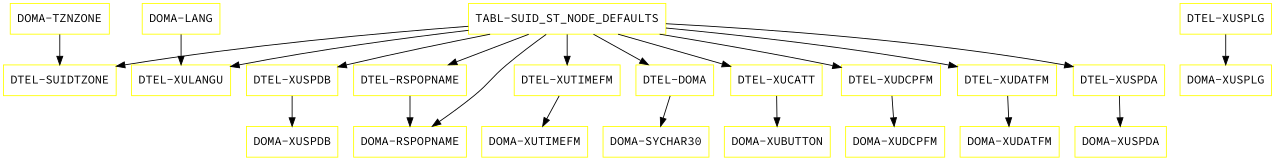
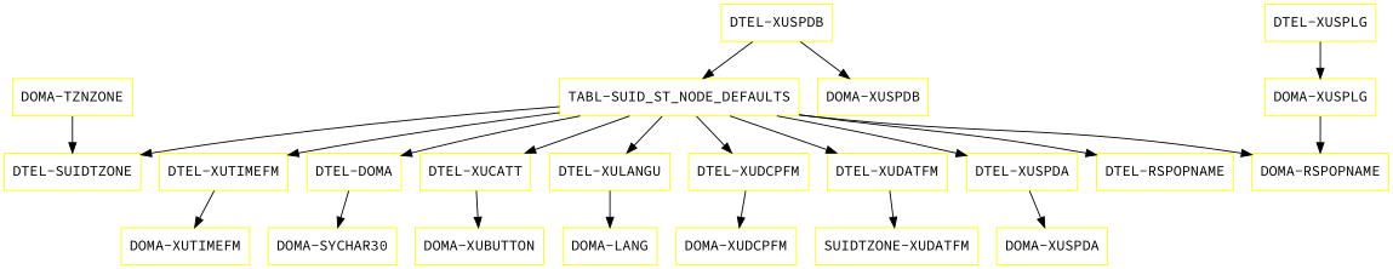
  digraph {
    fontname="Source Code Pro"
    node [color=yellow fontname="Source Code Pro" shape=box]
    edge [fontname="Source Code Pro"]
    "TABL-SUID_ST_NODE_DEFAULTS"
    "DTEL-XUTIMEFM"
    "DTEL-SUIDTZONE"
    n4 [label="DTEL-DOMA"]
    "DTEL-XUCATT"
    "DTEL-XULANGU"
    "DTEL-XUDCPFM"
    "DTEL-XUDATFM"
    "DTEL-XUSPDA"
    "DTEL-XUSPDB"
    "DTEL-RSPOPNAME"
    "DOMA-RSPOPNAME"
    "DOMA-XUTIMEFM"
    "DOMA-SYCHAR30"
    "DOMA-XUBUTTON"
    "DOMA-LANG"
    "DOMA-XUDCPFM"
-   "DOMA-XUDATFM"
+   "DOMA-XUDATFM" [label="SUIDTZONE-XUDATFM"]
    "DOMA-XUSPDA"
    "DOMA-XUSPDB"
    "DTEL-XUSPLG"
    "DOMA-XUSPLG"
    "DOMA-TZNZONE"
    "TABL-SUID_ST_NODE_DEFAULTS" -> "DTEL-XUTIMEFM"
    "TABL-SUID_ST_NODE_DEFAULTS" -> "DTEL-SUIDTZONE"
    "TABL-SUID_ST_NODE_DEFAULTS" -> n4
    "TABL-SUID_ST_NODE_DEFAULTS" -> "DTEL-XUCATT"
    "TABL-SUID_ST_NODE_DEFAULTS" -> "DTEL-XULANGU"
    "TABL-SUID_ST_NODE_DEFAULTS" -> "DTEL-XUDCPFM"
    "TABL-SUID_ST_NODE_DEFAULTS" -> "DTEL-XUDATFM"
    "TABL-SUID_ST_NODE_DEFAULTS" -> "DTEL-XUSPDA"
-   "TABL-SUID_ST_NODE_DEFAULTS" -> "DTEL-XUSPDB"
+   "DTEL-XUSPDB" -> "TABL-SUID_ST_NODE_DEFAULTS"
    "TABL-SUID_ST_NODE_DEFAULTS" -> "DTEL-RSPOPNAME"
    "TABL-SUID_ST_NODE_DEFAULTS" -> "DOMA-RSPOPNAME"
    "DTEL-XUTIMEFM" -> "DOMA-XUTIMEFM"
    n4 -> "DOMA-SYCHAR30"
    "DTEL-XUCATT" -> "DOMA-XUBUTTON"
-   "DOMA-LANG" -> "DTEL-XULANGU"
+   "DTEL-XULANGU" -> "DOMA-LANG"
    "DTEL-XUDCPFM" -> "DOMA-XUDCPFM"
    "DTEL-XUDATFM" -> "DOMA-XUDATFM"
    "DTEL-XUSPDA" -> "DOMA-XUSPDA"
    "DTEL-XUSPDB" -> "DOMA-XUSPDB"
-   "DTEL-RSPOPNAME" -> "DOMA-RSPOPNAME"
+   "DOMA-XUSPLG" -> "DOMA-RSPOPNAME"
    "DTEL-XUSPLG" -> "DOMA-XUSPLG"
    "DOMA-TZNZONE" -> "DTEL-SUIDTZONE"
  }
